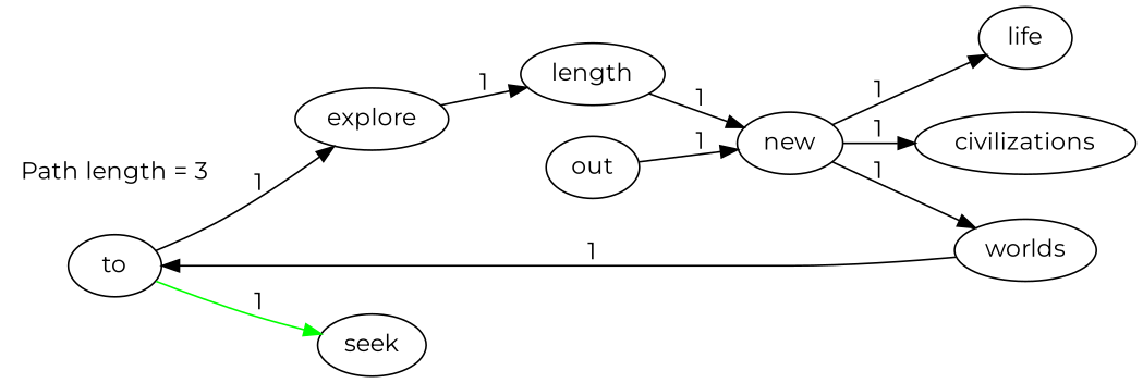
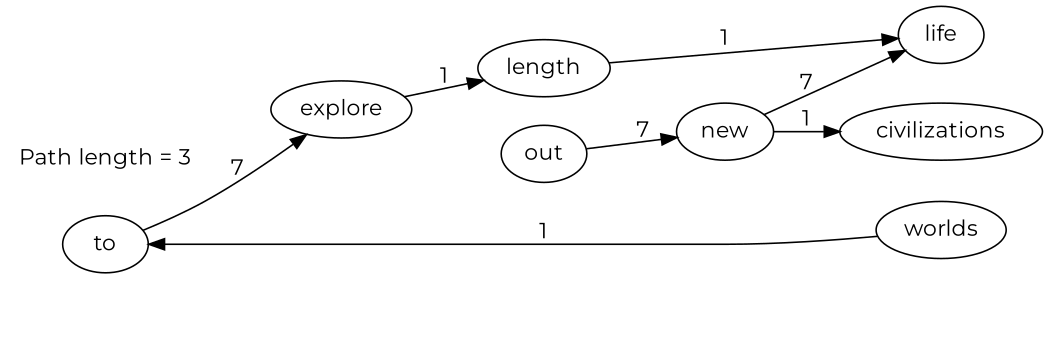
  digraph {
    fontname=Montserrat
    rankdir=LR
    node [fontname=Montserrat]
    edge [fontname=Montserrat]
    to [root=true]
    explore
-   seek
    n4 [label=length]
    new
    worlds
    civilizations
    life
    out
    n10 [color=black label="Path length = 3" shape=none]
-   to -> explore [label=1]
-   to -> seek [color=green label=1]
+   to -> explore [label=7]
    explore -> n4 [label=1]
-   n4 -> new [label=1]
-   new -> worlds [label=1]
+   n4 -> life [label=1]
    new -> civilizations [label=1]
-   new -> life [label=1]
+   new -> life [label=7]
    worlds -> to [label=1]
-   out -> new [label=1]
+   out -> new [label=7]
  }
